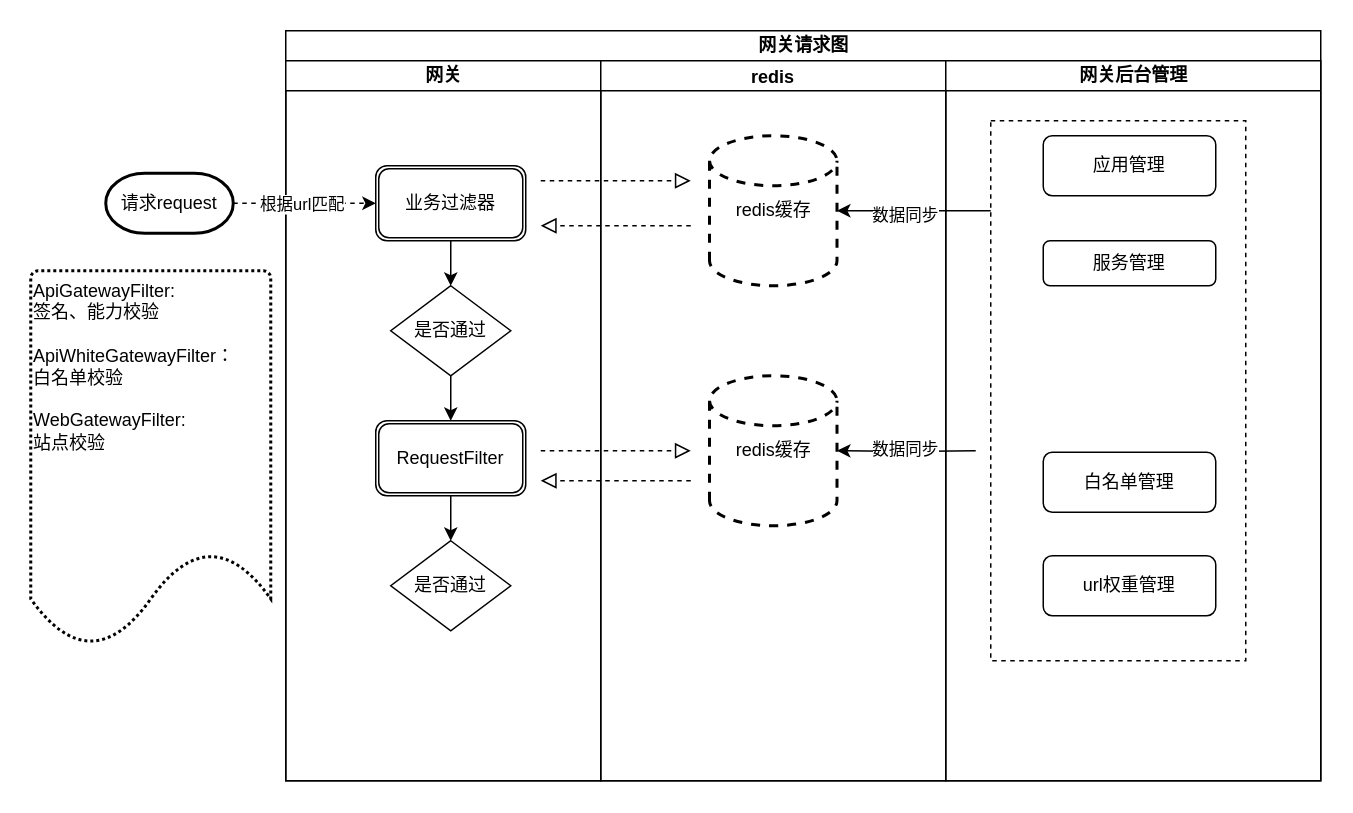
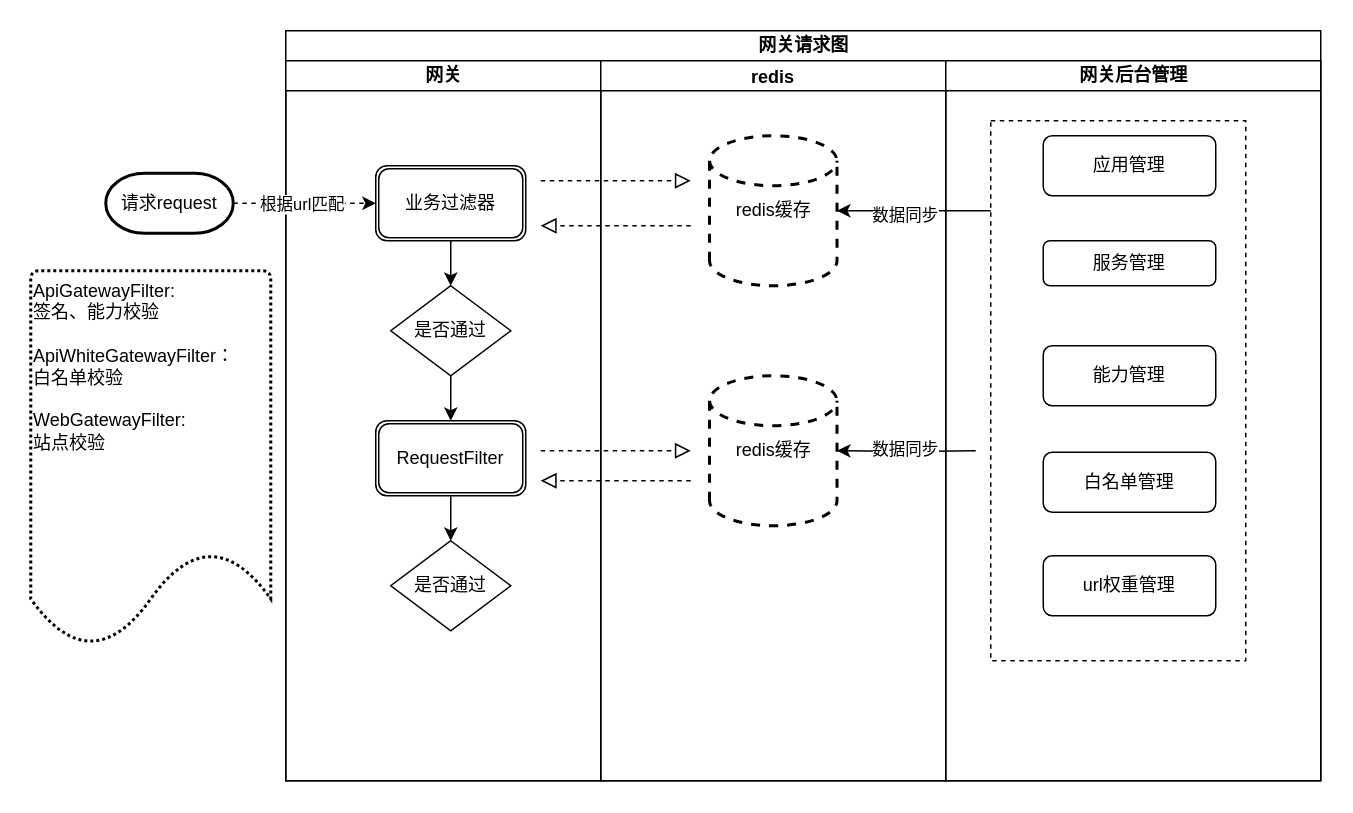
  <mxCell id="0" />
  <mxCell id="1" parent="0" />
  <mxCell id="2" value="网关请求图" style="swimlane;childLayout=stackLayout;resizeParent=1;resizeParentMax=0;startSize=20;html=1;" vertex="1" parent="1"><mxGeometry x="190" y="20" width="690" height="500" as="geometry" /></mxCell>
  <mxCell id="3" value="网关" style="swimlane;startSize=20;html=1;" vertex="1" parent="2"><mxGeometry y="20" width="210" height="480" as="geometry" /></mxCell>
  <mxCell id="4" style="edgeStyle=orthogonalEdgeStyle;rounded=0;orthogonalLoop=1;jettySize=auto;html=1;fontColor=#020203;" edge="1" parent="3" source="5" target="9"><mxGeometry relative="1" as="geometry" /></mxCell>
  <mxCell id="5" value="业务过滤器" style="shape=ext;double=1;rounded=1;whiteSpace=wrap;html=1;" vertex="1" parent="3"><mxGeometry x="60" y="70" width="100" height="50" as="geometry" /></mxCell>
  <mxCell id="6" style="edgeStyle=orthogonalEdgeStyle;rounded=0;orthogonalLoop=1;jettySize=auto;html=1;fontColor=#020203;" edge="1" parent="3" source="7" target="10"><mxGeometry relative="1" as="geometry" /></mxCell>
  <mxCell id="7" value="RequestFilter" style="shape=ext;double=1;rounded=1;whiteSpace=wrap;html=1;" vertex="1" parent="3"><mxGeometry x="60" y="240" width="100" height="50" as="geometry" /></mxCell>
  <mxCell id="8" style="edgeStyle=orthogonalEdgeStyle;rounded=0;orthogonalLoop=1;jettySize=auto;html=1;entryX=0.5;entryY=0;entryDx=0;entryDy=0;fontColor=#020203;" edge="1" parent="3" source="9" target="7"><mxGeometry relative="1" as="geometry" /></mxCell>
  <mxCell id="9" value="是否通过" style="rhombus;whiteSpace=wrap;html=1;labelBackgroundColor=#FFFFFF;fontColor=#020203;" vertex="1" parent="3"><mxGeometry x="70" y="150" width="80" height="60" as="geometry" /></mxCell>
  <mxCell id="10" value="是否通过" style="rhombus;whiteSpace=wrap;html=1;labelBackgroundColor=#FFFFFF;fontColor=#020203;" vertex="1" parent="3"><mxGeometry x="70" y="320" width="80" height="60" as="geometry" /></mxCell>
  <mxCell id="11" style="edgeStyle=orthogonalEdgeStyle;rounded=0;orthogonalLoop=1;jettySize=auto;html=1;" edge="1" parent="2" target="14"><mxGeometry relative="1" as="geometry"><mxPoint x="460" y="280" as="sourcePoint" /></mxGeometry></mxCell>
  <mxCell id="12" value="数据同步" style="edgeLabel;html=1;align=center;verticalAlign=middle;resizable=0;points=[];" vertex="1" connectable="0" parent="11"><mxGeometry x="0.034" y="-2" relative="1" as="geometry"><mxPoint as="offset" /></mxGeometry></mxCell>
  <mxCell id="13" value="redis" style="swimlane;startSize=20;" vertex="1" parent="2"><mxGeometry x="210" y="20" width="230" height="480" as="geometry" /></mxCell>
  <mxCell id="14" value="redis缓存" style="strokeWidth=2;html=1;shape=mxgraph.flowchart.database;whiteSpace=wrap;dashed=1;" vertex="1" parent="13"><mxGeometry x="72.5" y="210" width="85" height="100" as="geometry" /></mxCell>
  <mxCell id="15" value="" style="endArrow=block;startArrow=none;endFill=0;startFill=0;endSize=8;html=1;verticalAlign=bottom;dashed=1;labelBackgroundColor=none;rounded=0;fontColor=#020203;" edge="1" parent="13"><mxGeometry width="160" relative="1" as="geometry"><mxPoint x="60" y="280" as="sourcePoint" /><mxPoint x="-40" y="280" as="targetPoint" /></mxGeometry></mxCell>
  <mxCell id="16" value="" style="endArrow=block;startArrow=none;endFill=0;startFill=0;endSize=8;html=1;verticalAlign=bottom;dashed=1;labelBackgroundColor=none;rounded=0;fontColor=#020203;" edge="1" parent="13"><mxGeometry width="160" relative="1" as="geometry"><mxPoint x="-40" y="260" as="sourcePoint" /><mxPoint x="60" y="260" as="targetPoint" /></mxGeometry></mxCell>
  <mxCell id="17" value="" style="endArrow=block;startArrow=none;endFill=0;startFill=0;endSize=8;html=1;verticalAlign=bottom;dashed=1;labelBackgroundColor=none;rounded=0;fontColor=#020203;" edge="1" parent="13"><mxGeometry width="160" relative="1" as="geometry"><mxPoint x="-40" y="80" as="sourcePoint" /><mxPoint x="60" y="80" as="targetPoint" /></mxGeometry></mxCell>
  <mxCell id="18" value="" style="endArrow=block;startArrow=none;endFill=0;startFill=0;endSize=8;html=1;verticalAlign=bottom;dashed=1;labelBackgroundColor=none;rounded=0;fontColor=#020203;" edge="1" parent="13"><mxGeometry width="160" relative="1" as="geometry"><mxPoint x="60" y="110" as="sourcePoint" /><mxPoint x="-40" y="110" as="targetPoint" /></mxGeometry></mxCell>
  <mxCell id="19" value="redis缓存" style="strokeWidth=2;html=1;shape=mxgraph.flowchart.database;whiteSpace=wrap;dashed=1;" vertex="1" parent="13"><mxGeometry x="72.5" y="50" width="85" height="100" as="geometry" /></mxCell>
  <mxCell id="20" value="网关后台管理" style="swimlane;startSize=20;html=1;" vertex="1" parent="2"><mxGeometry x="440" y="20" width="250" height="480" as="geometry" /></mxCell>
  <mxCell id="21" value="" style="rounded=0;whiteSpace=wrap;html=1;dashed=1;" vertex="1" parent="20"><mxGeometry x="30" y="40" width="170" height="360" as="geometry" /></mxCell>
  <mxCell id="22" value="应用管理" style="rounded=1;whiteSpace=wrap;html=1;" vertex="1" parent="20"><mxGeometry x="65" y="50" width="115" height="40" as="geometry" /></mxCell>
  <mxCell id="23" value="服务管理" style="rounded=1;whiteSpace=wrap;html=1;" vertex="1" parent="20"><mxGeometry x="65" y="120" width="115" height="30" as="geometry" /></mxCell>
+ <mxCell id="24" value="能力管理" style="rounded=1;whiteSpace=wrap;html=1;" vertex="1" parent="20"><mxGeometry x="65" y="190" width="115" height="40" as="geometry" /></mxCell>
  <mxCell id="25" value="白名单管理" style="rounded=1;whiteSpace=wrap;html=1;" vertex="1" parent="20"><mxGeometry x="65" y="261" width="115" height="40" as="geometry" /></mxCell>
  <mxCell id="26" value="url权重管理" style="rounded=1;whiteSpace=wrap;html=1;" vertex="1" parent="20"><mxGeometry x="65" y="330" width="115" height="40" as="geometry" /></mxCell>
  <mxCell id="27" style="edgeStyle=orthogonalEdgeStyle;rounded=0;orthogonalLoop=1;jettySize=auto;html=1;entryX=1;entryY=0.5;entryDx=0;entryDy=0;entryPerimeter=0;fontColor=#020203;" edge="1" parent="2" source="21" target="19"><mxGeometry relative="1" as="geometry"><Array as="points"><mxPoint x="420" y="120" /><mxPoint x="420" y="120" /></Array></mxGeometry></mxCell>
  <mxCell id="28" value="数据同步" style="edgeLabel;html=1;align=center;verticalAlign=middle;resizable=0;points=[];fontColor=#020203;" vertex="1" connectable="0" parent="27"><mxGeometry x="0.132" y="2" relative="1" as="geometry"><mxPoint as="offset" /></mxGeometry></mxCell>
  <mxCell id="29" style="edgeStyle=orthogonalEdgeStyle;rounded=0;orthogonalLoop=1;jettySize=auto;html=1;exitX=1;exitY=0.5;exitDx=0;exitDy=0;exitPerimeter=0;dashed=1;" edge="1" parent="1" source="31" target="5"><mxGeometry relative="1" as="geometry" /></mxCell>
  <mxCell id="30" value="根据url匹配" style="edgeLabel;html=1;align=center;verticalAlign=middle;resizable=0;points=[];" vertex="1" connectable="0" parent="29"><mxGeometry x="-0.053" relative="1" as="geometry"><mxPoint as="offset" /></mxGeometry></mxCell>
  <mxCell id="31" value="请求request" style="strokeWidth=2;html=1;shape=mxgraph.flowchart.terminator;whiteSpace=wrap;" vertex="1" parent="1"><mxGeometry x="70" y="115" width="85" height="40" as="geometry" /></mxCell>
  <mxCell id="32" value="ApiGatewayFilter:&lt;br&gt;签名、能力校验&lt;br&gt;&lt;br&gt;ApiWhiteGatewayFilter：&lt;br&gt;白名单校验&lt;br&gt;&lt;br&gt;WebGatewayFilter:&lt;br&gt;站点校验" style="strokeWidth=2;html=1;shape=mxgraph.flowchart.document2;whiteSpace=wrap;size=0.25;labelBackgroundColor=#FFFFFF;dashed=1;dashPattern=1 1;align=left;verticalAlign=top;" vertex="1" parent="1"><mxGeometry x="20" y="180" width="160" height="250" as="geometry" /></mxCell>
